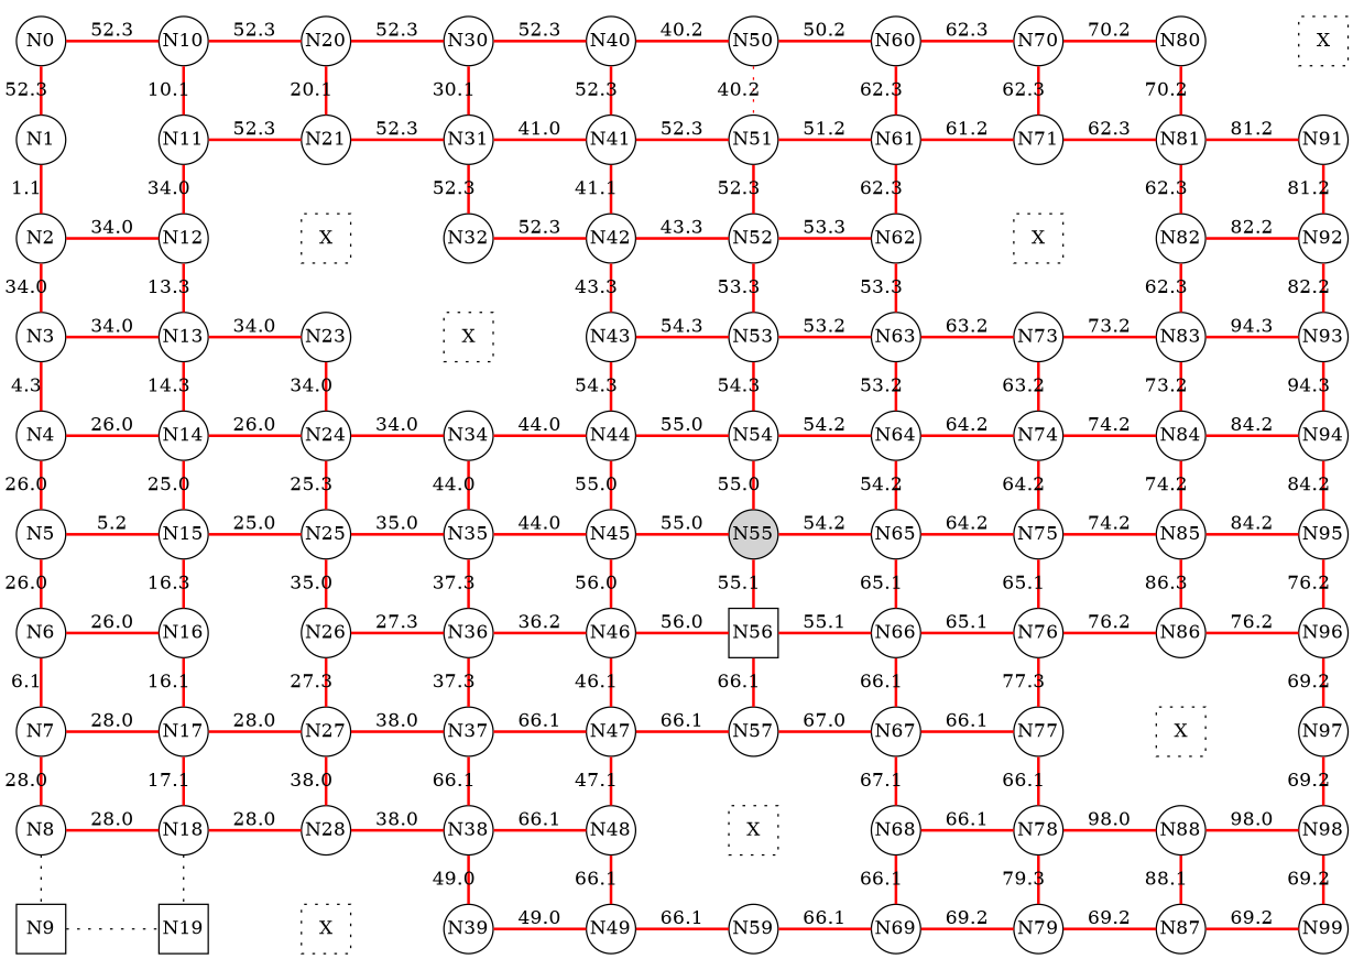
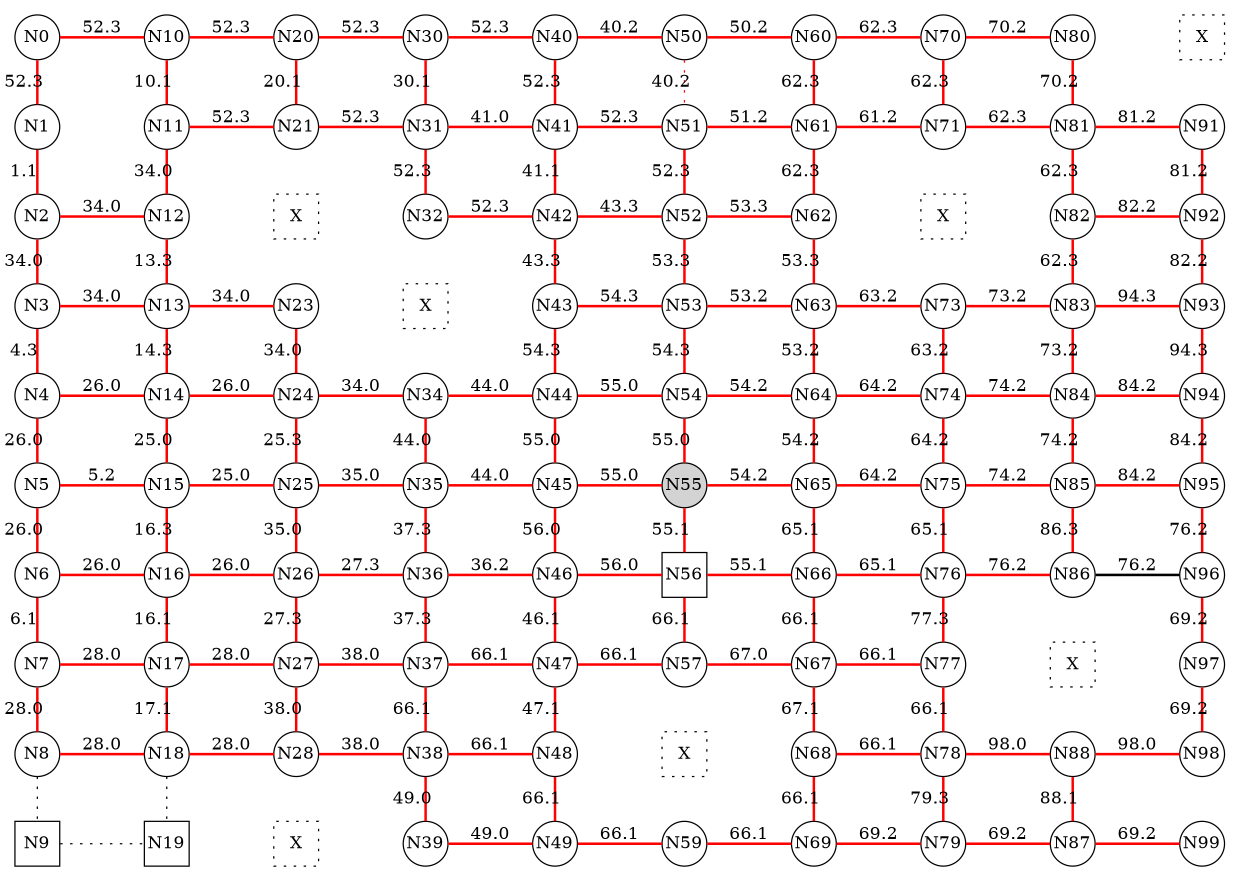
  digraph {
    rankdir=LR
    node [fixedsize=true shape=circle]
    edge [color=red dir=none style=bold]
    N0
    N1
    N2
    N3
    N4
    N5
    N6
    N7
    N8
    N9 [shape=square]
    N10
    N11
    N12
    N13
    N14
    N15
    N16
    N17
    N18
    N19 [shape=square]
    N20
    N21
    n23 [label=X shape=square style=dotted]
    N23
    N24
    N25
    N26
    N27
    N28
    n30 [label=X shape=square style=dotted]
    N30
    N31
    N32
    n34 [label=X shape=square style=dotted]
    N34
    N35
    N36
    N37
    N38
    N39
    N40
    N41
    N42
    N43
    N44
    N45
    N46
    N47
    N48
    N49
    N50
    N51
    N52
    N53
    N54
    N55 [style=filled]
    N56 [shape=square]
    N57
    n59 [label=X shape=square style=dotted]
    N59
    N60
    N61
    N62
    N63
    N64
    N65
    N66
    N67
    N68
    N69
    N70
    N71
    n73 [label=X shape=square style=dotted]
    N73
    N74
    N75
    N76
    N77
    N78
    N79
    N80
    N81
    N82
    N83
    N84
    N85
    N86
    n88 [label=X shape=square style=dotted]
    N88
    n90 [label=N87]
    n91 [label=X shape=square style=dotted]
    N91
    N92
    N93
    N94
    N95
    N96
    N97
    N98
    N99
    subgraph sub_1 {
      rank=same
      N0
      N1
      N2
      N3
      N4
      N5
      N6
      N7
      N8
      N9
    }
    subgraph sub_2 {
      rank=same
      N10
      N11
      N12
      N13
      N14
      N15
      N16
      N17
      N18
      N19
    }
    subgraph sub_3 {
      rank=same
      N20
      N21
      n23
      N23
      N24
      N25
      N26
      N27
      N28
      n30
    }
    subgraph sub_4 {
      rank=same
      N30
      N31
      N32
      n34
      N34
      N35
      N36
      N37
      N38
      N39
    }
    subgraph sub_5 {
      rank=same
      N40
      N41
      N42
      N43
      N44
      N45
      N46
      N47
      N48
      N49
    }
    subgraph sub_6 {
      rank=same
      N50
      N51
      N52
      N53
      N54
      N55
      N56
      N57
      n59
      N59
    }
    subgraph sub_7 {
      rank=same
      N60
      N61
      N62
      N63
      N64
      N65
      N66
      N67
      N68
      N69
    }
    subgraph sub_8 {
      rank=same
      N70
      N71
      n73
      N73
      N74
      N75
      N76
      N77
      N78
      N79
    }
    subgraph sub_9 {
      rank=same
      N80
      N81
      N82
      N83
      N84
      N85
      N86
      n88
      N88
      n90
    }
    subgraph sub_10 {
      rank=same
      n91
      N91
      N92
      N93
      N94
      N95
      N96
      N97
      N98
      N99
    }
    N0 -> N1 [label=52.3]
    N0 -> N10 [label=52.3]
    N1 -> N2 [label=1.1]
    N2 -> N3 [label=34.0]
    N2 -> N12 [label=34.0]
    N3 -> N4 [label=4.3]
    N3 -> N13 [label=34.0]
    N4 -> N5 [label=26.0]
    N4 -> N14 [label=26.0]
    N5 -> N6 [label=26.0]
    N5 -> N15 [label=5.2]
    N6 -> N7 [label=6.1]
    N6 -> N16 [label=26.0]
    N7 -> N8 [label=28.0]
    N7 -> N17 [label=28.0]
    N8 -> N9 [style=dotted color=""]
    N8 -> N18 [label=28.0]
    N9 -> N19 [style=dotted color=""]
    N10 -> N11 [label=10.1]
    N10 -> N20 [label=52.3]
    N11 -> N12 [label=34.0]
    N11 -> N21 [label=52.3]
    N12 -> N13 [label=13.3]
    N12 -> n23 [label=" " style=invis color=""]
    N13 -> N14 [label=14.3]
    N13 -> N23 [label=34.0]
    N14 -> N15 [label=25.0]
    N14 -> N24 [label=26.0]
    N15 -> N16 [label=16.3]
    N15 -> N25 [label=25.0]
    N16 -> N17 [label=16.1]
+   N16 -> N26 [label=26.0]
    N17 -> N18 [label=17.1]
    N17 -> N27 [label=28.0]
    N18 -> N19 [style=dotted color=""]
    N18 -> N28 [label=28.0]
    N19 -> n30 [label=" " style=invis color=""]
    N20 -> N21 [label=20.1]
    N20 -> N30 [label=52.3]
    N21 -> n23 [label=" " style=invis color=""]
    N21 -> N31 [label=52.3]
    n23 -> N23 [label=" " style=invis color=""]
    n23 -> N32 [label=" " style=invis color=""]
    N23 -> N24 [label=34.0]
    N23 -> n34 [label=" " style=invis color=""]
    N24 -> N25 [label=25.3]
    N24 -> N34 [label=34.0]
    N25 -> N26 [label=35.0]
    N25 -> N35 [label=35.0]
    N26 -> N27 [label=27.3]
    N26 -> N36 [label=27.3]
    N27 -> N28 [label=38.0]
    N27 -> N37 [label=38.0]
    N28 -> n30 [label=" " style=invis color=""]
    N28 -> N38 [label=38.0]
    n30 -> N39 [label=" " style=invis color=""]
    N30 -> N31 [label=30.1]
    N30 -> N40 [label=52.3]
    N31 -> N32 [label=52.3]
    N31 -> N41 [label=41.0]
    N32 -> n34 [label=" " style=invis color=""]
    N32 -> N42 [label=52.3]
    n34 -> N34 [label=" " style=invis color=""]
    n34 -> N43 [label=" " style=invis color=""]
    N34 -> N35 [label=44.0]
    N34 -> N44 [label=44.0]
    N35 -> N36 [label=37.3]
    N35 -> N45 [label=44.0]
    N36 -> N37 [label=37.3]
    N36 -> N46 [label=36.2]
    N37 -> N38 [label=66.1]
    N37 -> N47 [label=66.1]
    N38 -> N39 [label=49.0]
    N38 -> N48 [label=66.1]
    N39 -> N49 [label=49.0]
    N40 -> N41 [label=52.3]
    N40 -> N50 [label=40.2]
    N41 -> N42 [label=41.1]
    N41 -> N51 [label=52.3]
    N42 -> N43 [label=43.3]
    N42 -> N52 [label=43.3]
    N43 -> N44 [label=54.3]
    N43 -> N53 [label=54.3]
    N44 -> N45 [label=55.0]
    N44 -> N54 [label=55.0]
    N45 -> N46 [label=56.0]
    N45 -> N55 [label=55.0]
    N46 -> N47 [label=46.1]
    N46 -> N56 [label=56.0]
    N47 -> N48 [label=47.1]
    N47 -> N57 [label=66.1]
    N48 -> N49 [label=66.1]
    N48 -> n59 [label=" " style=invis color=""]
    N49 -> N59 [label=66.1]
    N50 -> N51 [label=40.2 style=dotted]
    N50 -> N60 [label=50.2]
    N51 -> N52 [label=52.3]
    N51 -> N61 [label=51.2]
    N52 -> N53 [label=53.3]
    N52 -> N62 [label=53.3]
    N53 -> N54 [label=54.3]
    N53 -> N63 [label=53.2]
    N54 -> N55 [label=55.0]
    N54 -> N64 [label=54.2]
    N55 -> N56 [label=55.1]
    N55 -> N65 [label=54.2]
    N56 -> N57 [label=66.1]
    N56 -> N66 [label=55.1]
    N57 -> n59 [label=" " style=invis color=""]
    N57 -> N67 [label=67.0]
    n59 -> N59 [label=" " style=invis color=""]
    n59 -> N68 [label=" " style=invis color=""]
    N59 -> N69 [label=66.1]
    N60 -> N61 [label=62.3]
    N60 -> N70 [label=62.3]
    N61 -> N62 [label=62.3]
    N61 -> N71 [label=61.2]
    N62 -> N63 [label=53.3]
    N62 -> n73 [label=" " style=invis color=""]
    N63 -> N64 [label=53.2]
    N63 -> N73 [label=63.2]
    N64 -> N65 [label=54.2]
    N64 -> N74 [label=64.2]
    N65 -> N66 [label=65.1]
    N65 -> N75 [label=64.2]
    N66 -> N67 [label=66.1]
    N66 -> N76 [label=65.1]
    N67 -> N68 [label=67.1]
    N67 -> N77 [label=66.1]
    N68 -> N69 [label=66.1]
    N68 -> N78 [label=66.1]
    N69 -> N79 [label=69.2]
    N70 -> N71 [label=62.3]
    N70 -> N80 [label=70.2]
    N71 -> n73 [label=" " style=invis color=""]
    N71 -> N81 [label=62.3]
    n73 -> N73 [label=" " style=invis color=""]
    n73 -> N82 [label=" " style=invis color=""]
    N73 -> N74 [label=63.2]
    N73 -> N83 [label=73.2]
    N74 -> N75 [label=64.2]
    N74 -> N84 [label=74.2]
    N75 -> N76 [label=65.1]
    N75 -> N85 [label=74.2]
    N76 -> N77 [label=77.3]
    N76 -> N86 [label=76.2]
    N77 -> N78 [label=66.1]
    N77 -> n88 [label=" " style=invis color=""]
    N78 -> N79 [label=79.3]
    N78 -> N88 [label=98.0]
    N79 -> n90 [label=69.2]
    N80 -> N81 [label=70.2]
    N80 -> n91 [label=" " style=invis color=""]
    N81 -> N82 [label=62.3]
    N81 -> N91 [label=81.2]
    N82 -> N83 [label=62.3]
    N82 -> N92 [label=82.2]
    N83 -> N84 [label=73.2]
    N83 -> N93 [label=94.3]
    N84 -> N85 [label=74.2]
    N84 -> N94 [label=84.2]
    N85 -> N86 [label=86.3]
    N85 -> N95 [label=84.2]
    N86 -> n88 [label=" " style=invis color=""]
-   N86 -> N96 [label=76.2]
+   N86 -> N96 [color=black label=76.2]
    n88 -> N88 [label=" " style=invis color=""]
    n88 -> N97 [label=" " style=invis color=""]
    N88 -> n90 [label=88.1]
    N88 -> N98 [label=98.0]
    n90 -> N99 [label=69.2]
    n91 -> N91 [label=" " style=invis color=""]
    N91 -> N92 [label=81.2]
    N92 -> N93 [label=82.2]
    N93 -> N94 [label=94.3]
    N94 -> N95 [label=84.2]
    N95 -> N96 [label=76.2]
    N96 -> N97 [label=69.2]
    N97 -> N98 [label=69.2]
-   N98 -> N99 [label=69.2]
  }
